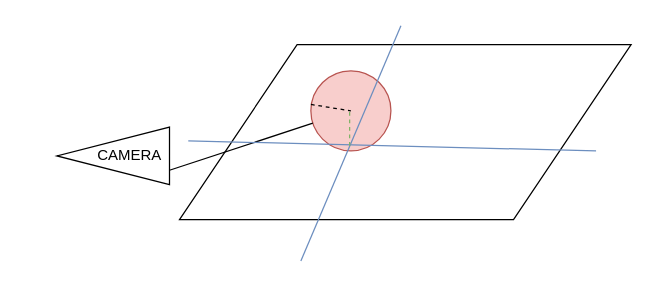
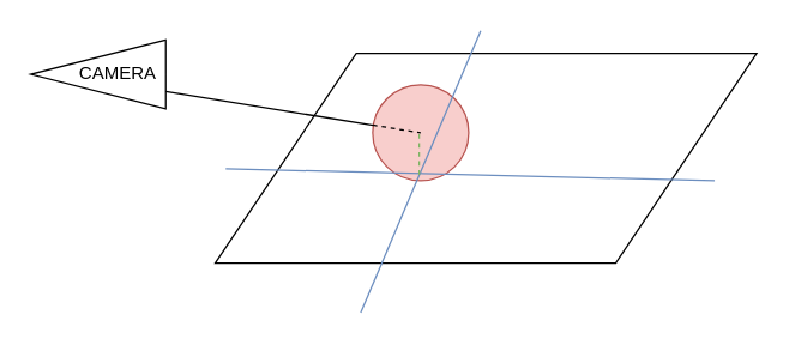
  <mxCell id="0" />
  <mxCell id="1" parent="0" />
  <mxCell id="2" value="" style="group" vertex="1" connectable="0" parent="1"><mxGeometry x="20" y="26" width="484" height="149" as="geometry" /></mxCell>
  <mxCell id="3" value="" style="shape=parallelogram;perimeter=parallelogramPerimeter;whiteSpace=wrap;html=1;fixedSize=1;size=94;" vertex="1" parent="2"><mxGeometry x="123" y="9" width="361" height="140" as="geometry" /></mxCell>
  <mxCell id="4" value="" style="ellipse;whiteSpace=wrap;html=1;aspect=fixed;fillColor=#f8cecc;strokeColor=#b85450;" vertex="1" parent="2"><mxGeometry x="228" y="30" width="64" height="64" as="geometry" /></mxCell>
- <mxCell id="5" value="&amp;nbsp; &amp;nbsp; &amp;nbsp; &amp;nbsp; CAMERA" style="triangle;whiteSpace=wrap;html=1;direction=west;" vertex="1" parent="2"><mxGeometry x="25" y="75" width="90" height="46" as="geometry" /></mxCell>
+ <mxCell id="5" value="&amp;nbsp; &amp;nbsp; &amp;nbsp; &amp;nbsp; CAMERA" style="triangle;whiteSpace=wrap;html=1;direction=west;" vertex="1" parent="2"><mxGeometry width="90" height="46" as="geometry" /></mxCell>
  <mxCell id="6" value="" style="endArrow=none;html=1;entryX=0;entryY=0.25;entryDx=0;entryDy=0;" edge="1" parent="2" source="4" target="5"><mxGeometry width="50" height="50" relative="1" as="geometry"><mxPoint x="127" y="169" as="sourcePoint" /><mxPoint x="177" y="119" as="targetPoint" /></mxGeometry></mxCell>
  <mxCell id="7" value="" style="endArrow=none;dashed=1;html=1;exitX=0.001;exitY=0.42;exitDx=0;exitDy=0;exitPerimeter=0;" edge="1" parent="2" source="4"><mxGeometry width="50" height="50" relative="1" as="geometry"><mxPoint x="228" y="54" as="sourcePoint" /><mxPoint x="260" y="62" as="targetPoint" /></mxGeometry></mxCell>
  <mxCell id="8" value="" style="endArrow=none;html=1;fillColor=#dae8fc;strokeColor=#6c8ebf;" edge="1" parent="2"><mxGeometry width="50" height="50" relative="1" as="geometry"><mxPoint x="130" y="86" as="sourcePoint" /><mxPoint x="456" y="94" as="targetPoint" /></mxGeometry></mxCell>
  <mxCell id="9" value="" style="endArrow=none;html=1;fillColor=#dae8fc;strokeColor=#6c8ebf;" edge="1" parent="1"><mxGeometry width="50" height="50" relative="1" as="geometry"><mxPoint x="240" y="208" as="sourcePoint" /><mxPoint x="320" y="20" as="targetPoint" /></mxGeometry></mxCell>
  <mxCell id="10" value="" style="endArrow=none;dashed=1;html=1;fillColor=#d5e8d4;strokeColor=#82b366;" edge="1" parent="1"><mxGeometry width="50" height="50" relative="1" as="geometry"><mxPoint x="279" y="116" as="sourcePoint" /><mxPoint x="279" y="87" as="targetPoint" /></mxGeometry></mxCell>
